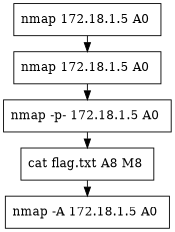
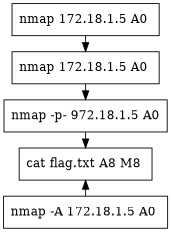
  digraph {
    rankdir=LR
    node [shape=box]
    edge [constraint=false]
    n1 [label="nmap 172.18.1.5 A0 "]
    n2 [label="nmap 172.18.1.5 A0 "]
-   n3 [label="nmap -p- 172.18.1.5 A0 "]
+   n3 [label="nmap -p- 972.18.1.5 A0"]
    n4 [label="cat flag.txt A8 M8 "]
    n5 [label="nmap -A 172.18.1.5 A0 "]
    n1 -> n2
    n2 -> n3
    n3 -> n4
-   n4 -> n5
+   n5 -> n4
  }
